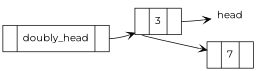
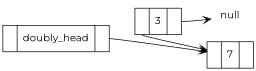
  digraph {
    fontname=Montserrat
    rankdir=LR
    node [fontname=Montserrat shape=record]
    edge [arrowhead=vee fontname=Montserrat tailclip=false tailport=next]
    n1 [label="{ <prev> | doubly_head | <next>  }"]
    n2 [label="{ <prev> | 3 | <next>  }"]
-   n3 [label=head shape=none]
+   n3 [label=null shape=none]
    n4 [label="{ <prev> | 7 | <next>  }"]
-   n1 -> n2
+   n1 -> n4
    n2 -> n3
    n2 -> n4 [tailport=prev]
  }
